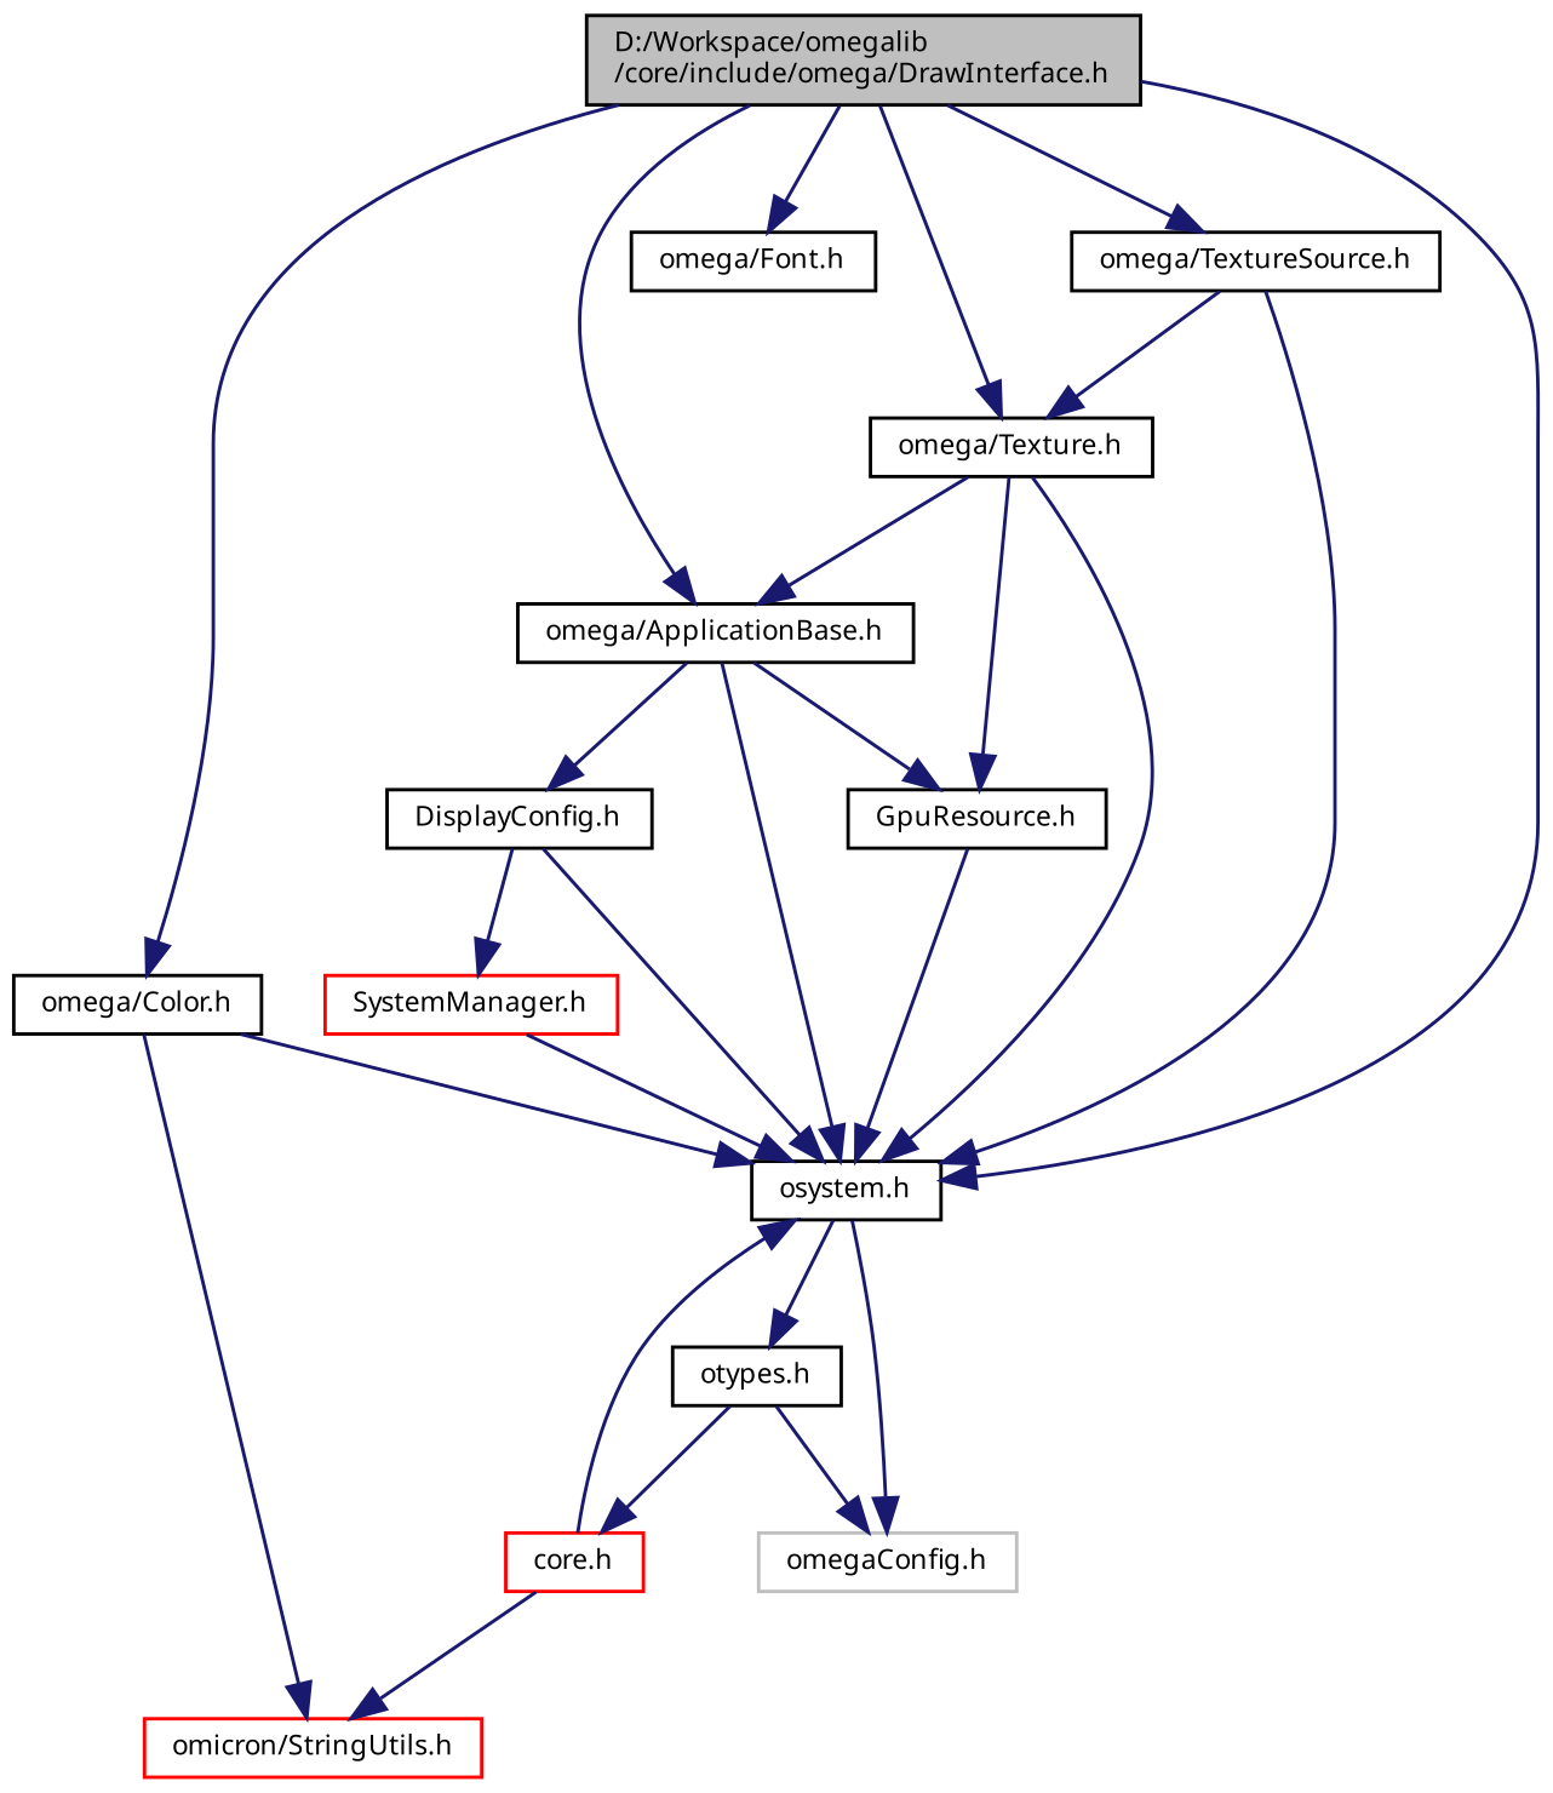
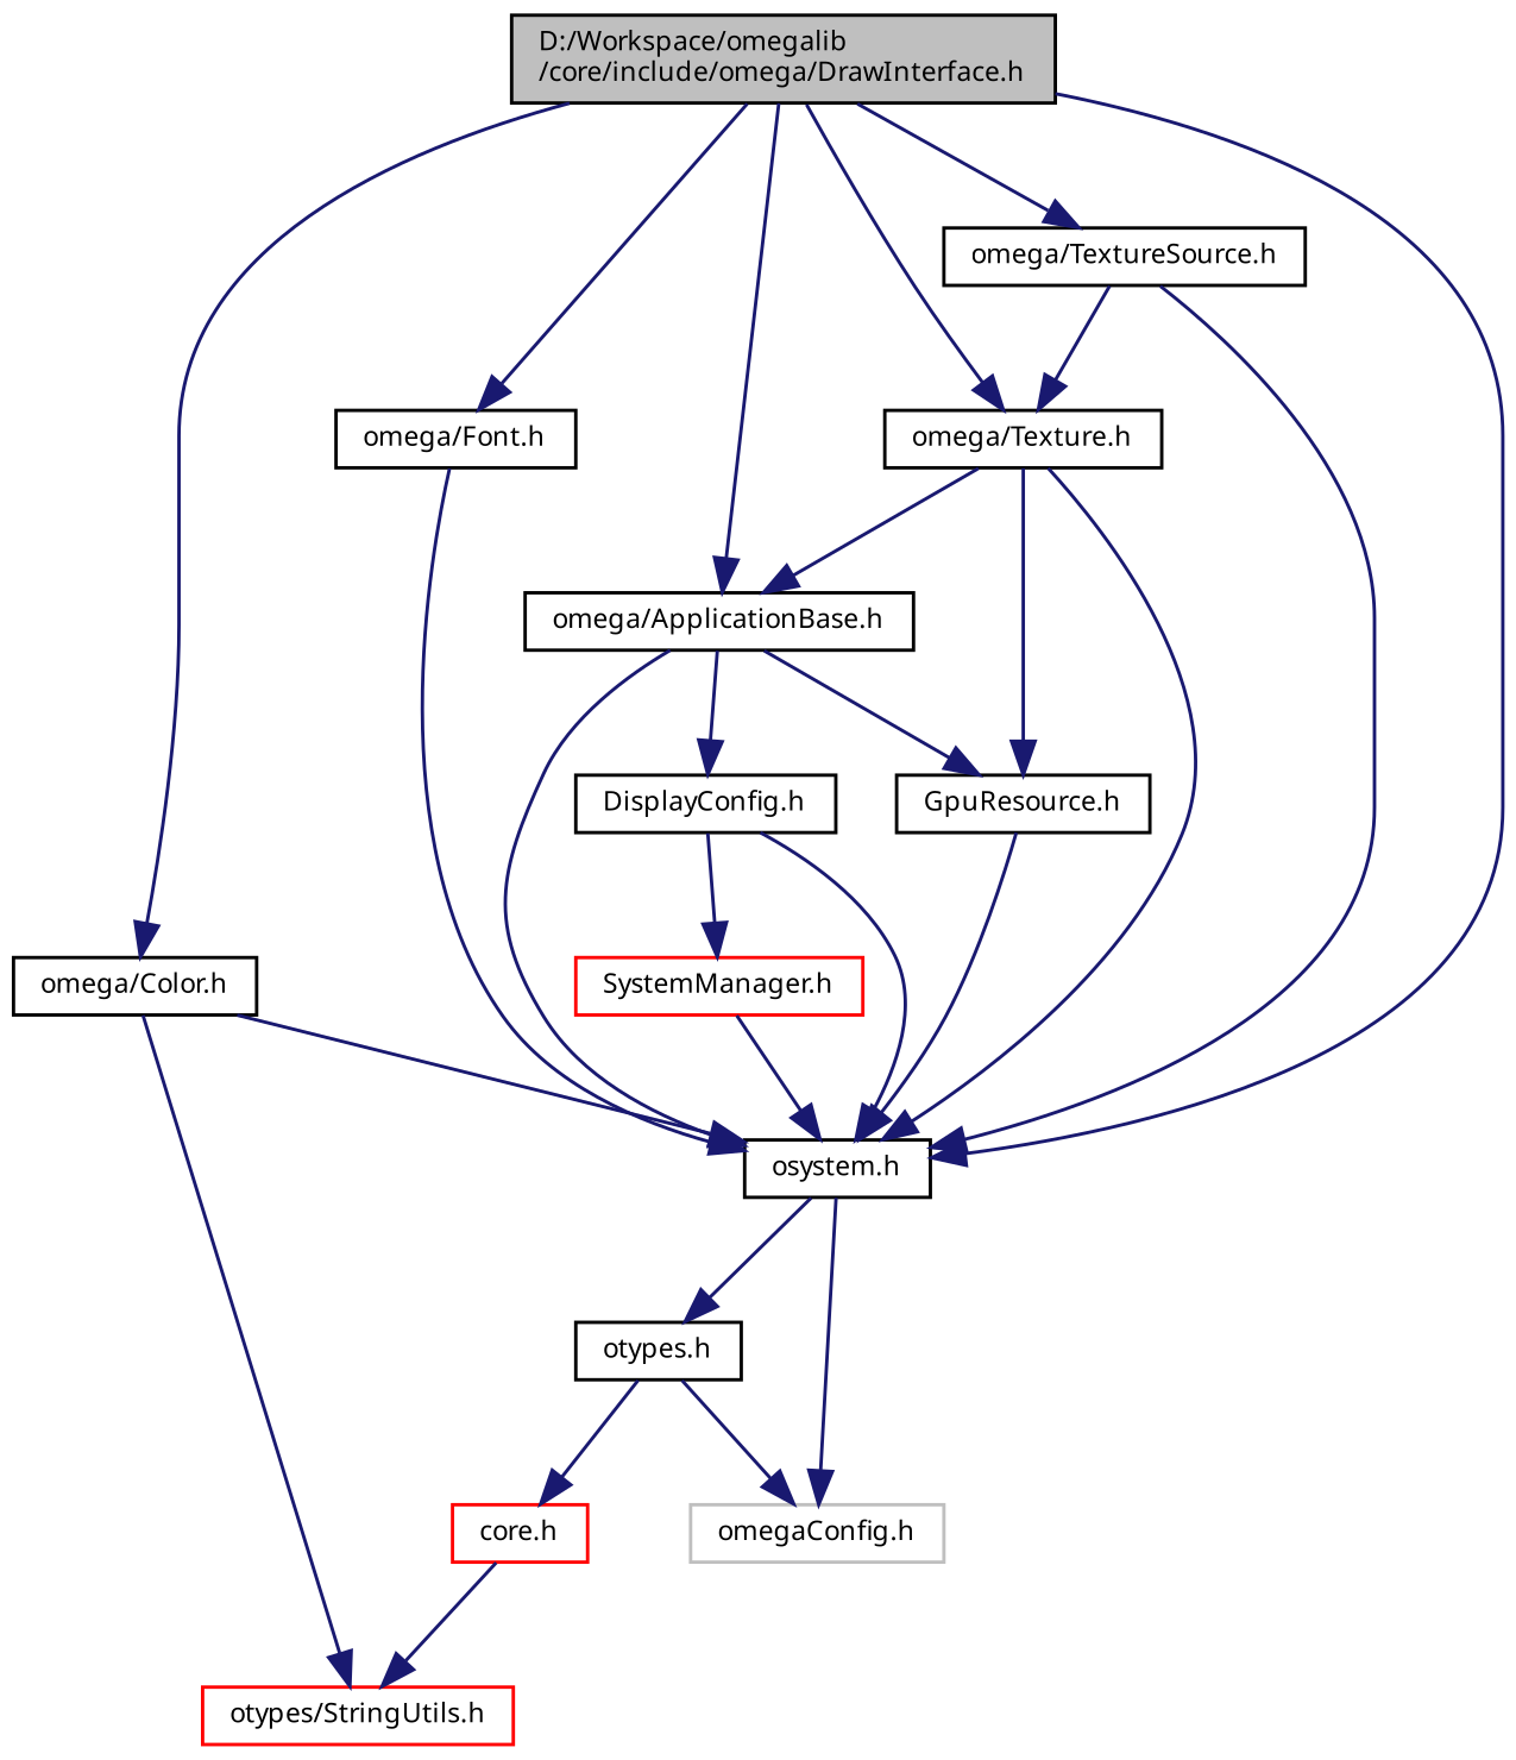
  digraph {
    node [color=black fontname="FreeSans.ttf" fontsize=8 shape=record]
    edge [color=midnightblue fontname="FreeSans.ttf" fontsize=8 labelfontname="FreeSans.ttf" labelfontsize=8 style=solid]
    n1 [fillcolor=grey75 fontcolor=black height=0.2 label="D:/Workspace/omegalib\l/core/include/omega/DrawInterface.h" style=filled width=0.4]
    n2 [height=0.2 label="osystem.h" width=0.4]
    n3 [height=0.2 label="omega/Color.h" width=0.4]
    n4 [height=0.2 label="omega/Font.h" width=0.4]
    n5 [height=0.2 label="omega/ApplicationBase.h" width=0.4]
    n6 [height=0.2 label="omega/Texture.h" width=0.4]
    n7 [height=0.2 label="omega/TextureSource.h" width=0.4]
    n8 [color=grey75 height=0.2 label="omegaConfig.h" width=0.4]
    n9 [height=0.2 label="otypes.h" width=0.4]
-   n10 [color=red height=0.2 label="omicron/StringUtils.h" width=0.4]
+   n10 [color=red height=0.2 label="otypes/StringUtils.h" width=0.4]
    n11 [height=0.2 label="DisplayConfig.h" width=0.4]
    n12 [height=0.2 label="GpuResource.h" width=0.4]
    n13 [color=red height=0.2 label="core.h" width=0.4]
    n14 [color=red height=0.2 label="SystemManager.h" width=0.4]
    n1 -> n2
    n1 -> n3
    n1 -> n4
    n1 -> n5
    n1 -> n6
    n1 -> n7
    n2 -> n8
    n2 -> n9
    n3 -> n2
    n3 -> n10
-   n13 -> n2
+   n4 -> n2
    n5 -> n2
    n5 -> n11
    n5 -> n12
    n6 -> n2
    n6 -> n5
    n6 -> n12
    n7 -> n2
    n7 -> n6
    n9 -> n8
    n9 -> n13
    n11 -> n2
    n11 -> n14
    n12 -> n2
    n13 -> n10
    n14 -> n2
  }
